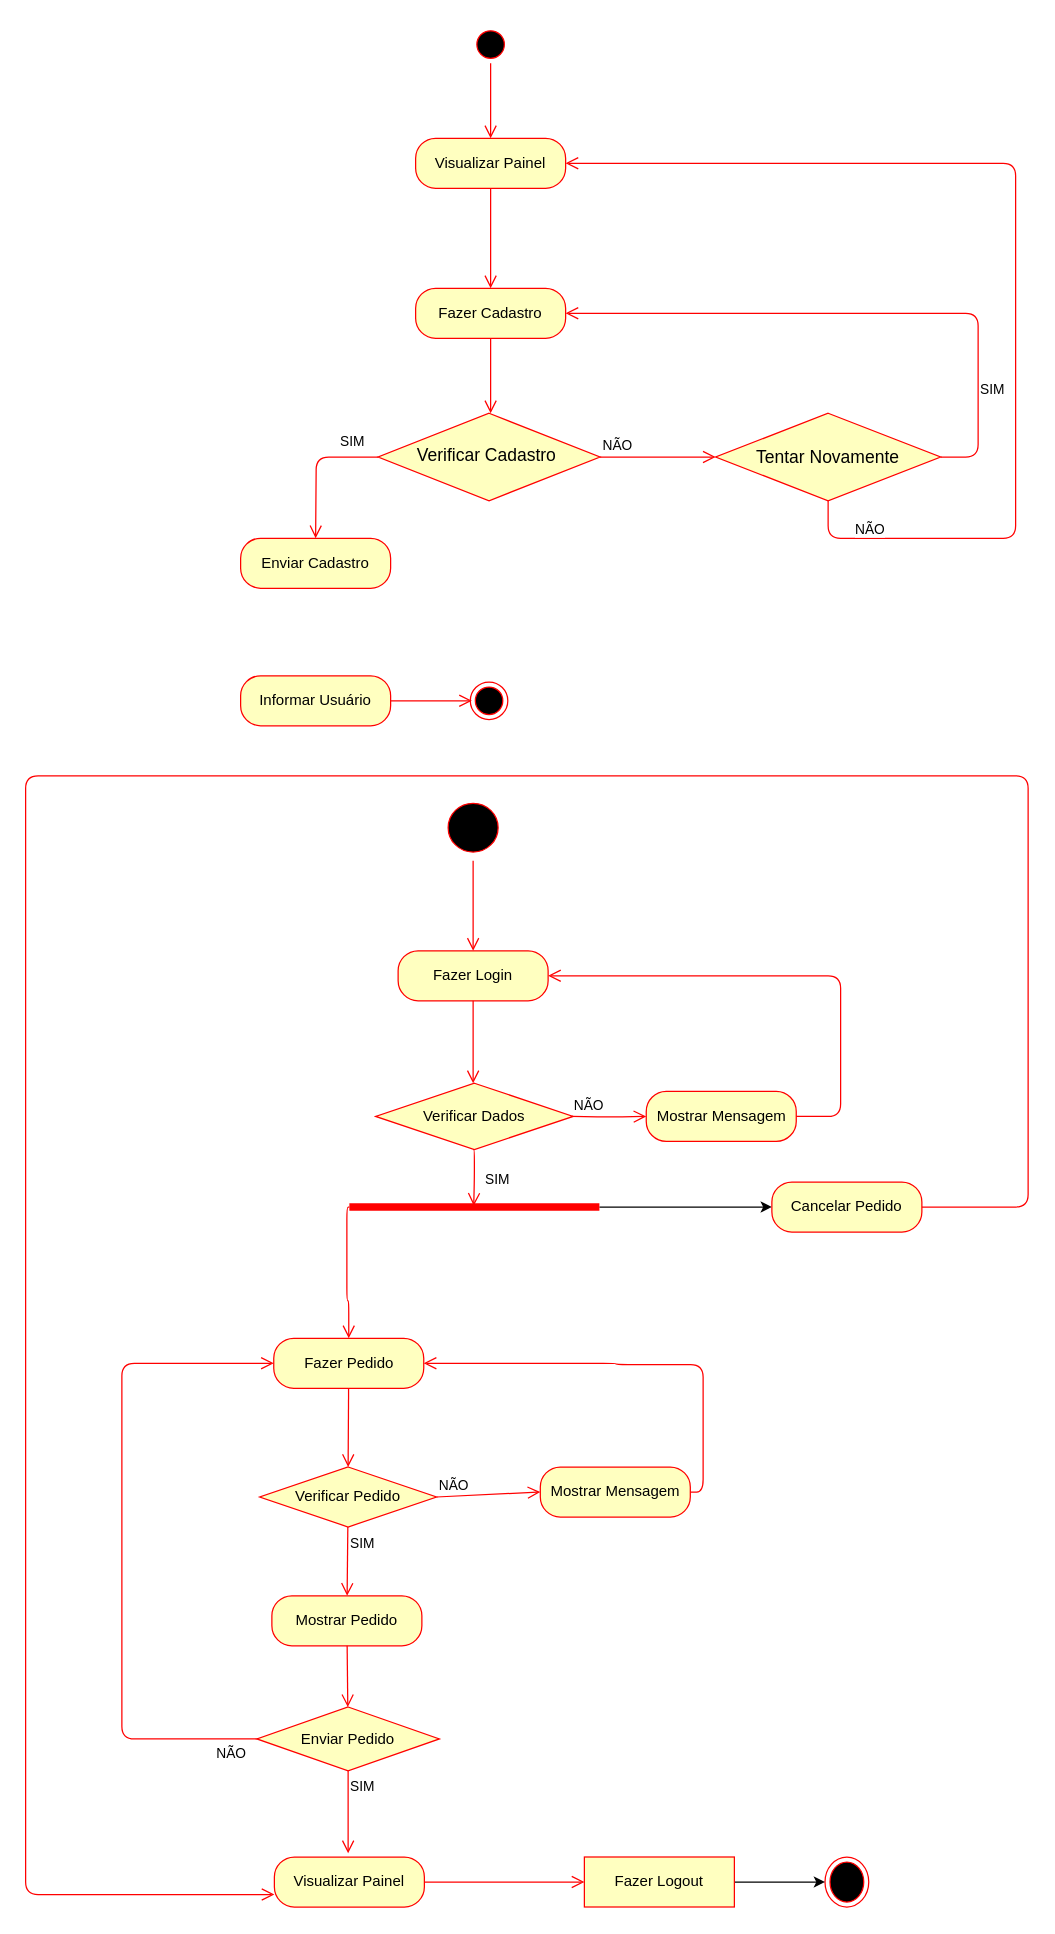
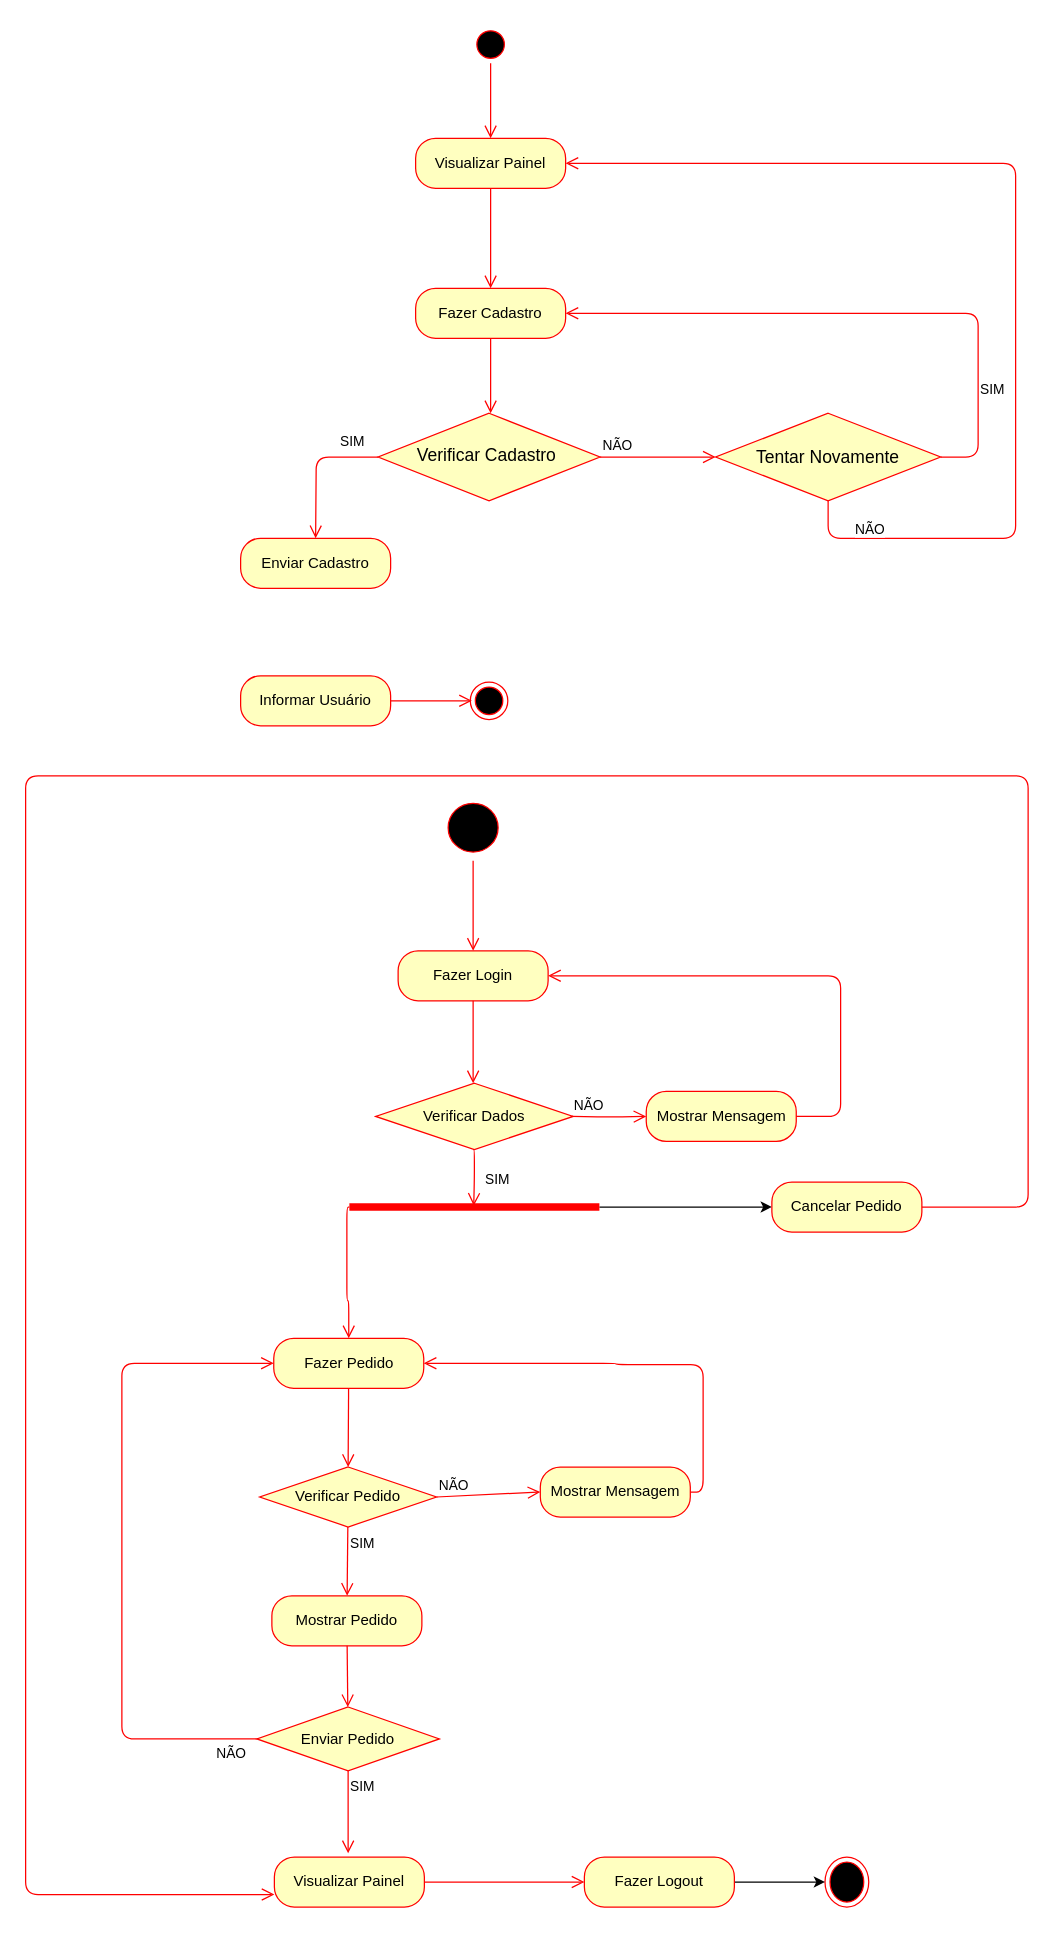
  <mxCell id="0" />
  <mxCell id="1" parent="0" />
  <mxCell id="2" value="" style="ellipse;html=1;shape=startState;fillColor=#000000;strokeColor=#ff0000;" parent="1" vertex="1"><mxGeometry x="377" y="20" width="30" height="30" as="geometry" /></mxCell>
  <mxCell id="3" value="" style="html=1;verticalAlign=bottom;endArrow=open;endSize=8;strokeColor=#ff0000;" parent="1" source="2" edge="1"><mxGeometry relative="1" as="geometry"><mxPoint x="392" y="110" as="targetPoint" /></mxGeometry></mxCell>
  <mxCell id="4" value="Fazer Cadastro" style="rounded=1;whiteSpace=wrap;html=1;arcSize=40;fontColor=#000000;fillColor=#ffffc0;strokeColor=#ff0000;" parent="1" vertex="1"><mxGeometry x="332" y="230" width="120" height="40" as="geometry" /></mxCell>
  <mxCell id="5" value="" style="html=1;verticalAlign=bottom;endArrow=open;endSize=8;strokeColor=#ff0000;" parent="1" source="4" edge="1"><mxGeometry relative="1" as="geometry"><mxPoint x="392" y="330" as="targetPoint" /></mxGeometry></mxCell>
  <mxCell id="6" value="&lt;span style=&quot;line-height: 107% ; font-family: &amp;#34;arial&amp;#34; , sans-serif&quot;&gt;&lt;font style=&quot;font-size: 14px&quot;&gt;Verificar Cadastro&amp;nbsp;&lt;/font&gt;&lt;/span&gt;" style="rhombus;whiteSpace=wrap;html=1;fillColor=#ffffc0;strokeColor=#ff0000;" parent="1" vertex="1"><mxGeometry x="302" y="330" width="177.5" height="70" as="geometry" /></mxCell>
  <mxCell id="7" value="NÃO" style="html=1;align=left;verticalAlign=bottom;endArrow=open;endSize=8;strokeColor=#ff0000;" parent="1" source="6" edge="1"><mxGeometry x="-1" relative="1" as="geometry"><mxPoint x="572" y="365" as="targetPoint" /></mxGeometry></mxCell>
  <mxCell id="8" value="SIM" style="edgeStyle=orthogonalEdgeStyle;html=1;align=left;verticalAlign=top;endArrow=open;endSize=8;strokeColor=#ff0000;" parent="1" source="6" edge="1"><mxGeometry x="-0.447" y="-25" relative="1" as="geometry"><mxPoint x="252" y="430" as="targetPoint" /><mxPoint as="offset" /></mxGeometry></mxCell>
  <mxCell id="9" value="&lt;font style=&quot;font-size: 14px&quot;&gt;Tentar Novamente&lt;/font&gt;" style="rhombus;whiteSpace=wrap;html=1;fillColor=#ffffc0;strokeColor=#ff0000;" parent="1" vertex="1"><mxGeometry x="572" y="330" width="180" height="70" as="geometry" /></mxCell>
  <mxCell id="10" value="SIM" style="edgeStyle=orthogonalEdgeStyle;html=1;align=left;verticalAlign=bottom;endArrow=open;endSize=8;strokeColor=#ff0000;entryX=1;entryY=0.5;entryDx=0;entryDy=0;" parent="1" source="9" target="4" edge="1"><mxGeometry x="-0.684" relative="1" as="geometry"><mxPoint x="502" y="250" as="targetPoint" /><Array as="points"><mxPoint x="782" y="365" /><mxPoint x="782" y="250" /></Array><mxPoint as="offset" /></mxGeometry></mxCell>
  <mxCell id="11" value="NÃO" style="edgeStyle=orthogonalEdgeStyle;html=1;align=left;verticalAlign=top;endArrow=open;endSize=8;strokeColor=#ff0000;entryX=1;entryY=0.5;entryDx=0;entryDy=0;" parent="1" source="9" target="12" edge="1"><mxGeometry x="-0.976" y="20" relative="1" as="geometry"><mxPoint x="482" y="140" as="targetPoint" /><Array as="points"><mxPoint x="662" y="430" /><mxPoint x="812" y="430" /><mxPoint x="812" y="130" /></Array><mxPoint as="offset" /></mxGeometry></mxCell>
  <mxCell id="12" value="Visualizar Painel" style="rounded=1;whiteSpace=wrap;html=1;arcSize=40;fontColor=#000000;fillColor=#ffffc0;strokeColor=#ff0000;" parent="1" vertex="1"><mxGeometry x="332" y="110" width="120" height="40" as="geometry" /></mxCell>
  <mxCell id="13" value="" style="html=1;verticalAlign=bottom;endArrow=open;endSize=8;strokeColor=#ff0000;entryX=0.5;entryY=0;entryDx=0;entryDy=0;" parent="1" source="12" target="4" edge="1"><mxGeometry relative="1" as="geometry"><mxPoint x="392" y="210" as="targetPoint" /></mxGeometry></mxCell>
  <mxCell id="14" value="Enviar Cadastro" style="rounded=1;whiteSpace=wrap;html=1;arcSize=40;fontColor=#000000;fillColor=#ffffc0;strokeColor=#ff0000;" parent="1" vertex="1"><mxGeometry x="192" y="430" width="120" height="40" as="geometry" /></mxCell>
  <mxCell id="15" value="Informar Usuário" style="rounded=1;whiteSpace=wrap;html=1;arcSize=40;fontColor=#000000;fillColor=#ffffc0;strokeColor=#ff0000;" parent="1" vertex="1"><mxGeometry x="192" y="540" width="120" height="40" as="geometry" /></mxCell>
  <mxCell id="16" value="" style="html=1;verticalAlign=bottom;endArrow=open;endSize=8;strokeColor=#ff0000;entryX=0.042;entryY=0.5;entryDx=0;entryDy=0;entryPerimeter=0;" parent="1" source="15" target="26" edge="1"><mxGeometry relative="1" as="geometry"><mxPoint x="372" y="560" as="targetPoint" /></mxGeometry></mxCell>
  <mxCell id="17" value="Fazer Login" style="rounded=1;whiteSpace=wrap;html=1;arcSize=40;fontColor=#000000;fillColor=#ffffc0;strokeColor=#ff0000;" parent="1" vertex="1"><mxGeometry x="318" y="760" width="120" height="40" as="geometry" /></mxCell>
  <mxCell id="18" value="" style="html=1;verticalAlign=bottom;endArrow=open;endSize=8;strokeColor=#ff0000;entryX=0.5;entryY=0;entryDx=0;entryDy=0;" parent="1" source="17" edge="1"><mxGeometry relative="1" as="geometry"><mxPoint x="378" y="866" as="targetPoint" /></mxGeometry></mxCell>
  <mxCell id="19" value="Verificar Dados" style="rhombus;whiteSpace=wrap;html=1;fillColor=#ffffc0;strokeColor=#ff0000;" parent="1" vertex="1"><mxGeometry x="300" y="866" width="158" height="53" as="geometry" /></mxCell>
  <mxCell id="20" value="NÃO" style="edgeStyle=orthogonalEdgeStyle;html=1;align=left;verticalAlign=bottom;endArrow=open;endSize=8;strokeColor=#ff0000;entryX=0;entryY=0.5;entryDx=0;entryDy=0;" parent="1" target="22" edge="1"><mxGeometry x="-1" relative="1" as="geometry"><mxPoint x="518.5" y="893" as="targetPoint" /><mxPoint x="457" y="892.5" as="sourcePoint" /></mxGeometry></mxCell>
  <mxCell id="21" value="SIM" style="edgeStyle=orthogonalEdgeStyle;html=1;align=left;verticalAlign=top;endArrow=open;endSize=8;strokeColor=#ff0000;" parent="1" edge="1"><mxGeometry x="-0.478" y="7" relative="1" as="geometry"><mxPoint x="378.5" y="964" as="targetPoint" /><mxPoint x="378" y="919" as="sourcePoint" /><Array as="points"><mxPoint x="379" y="919" /><mxPoint x="379" y="942" /></Array><mxPoint as="offset" /></mxGeometry></mxCell>
  <mxCell id="22" value="Mostrar Mensagem" style="rounded=1;whiteSpace=wrap;html=1;arcSize=40;fontColor=#000000;fillColor=#ffffc0;strokeColor=#ff0000;" parent="1" vertex="1"><mxGeometry x="516.5" y="872.5" width="120" height="40" as="geometry" /></mxCell>
  <mxCell id="23" value="" style="edgeStyle=orthogonalEdgeStyle;html=1;verticalAlign=bottom;endArrow=open;endSize=8;strokeColor=#ff0000;exitX=1;exitY=0.5;exitDx=0;exitDy=0;entryX=1;entryY=0.5;entryDx=0;entryDy=0;" parent="1" source="22" target="17" edge="1"><mxGeometry relative="1" as="geometry"><mxPoint x="580.5" y="974" as="targetPoint" /><Array as="points"><mxPoint x="672" y="893" /><mxPoint x="672" y="780" /></Array></mxGeometry></mxCell>
  <mxCell id="24" value="Fazer Pedido" style="rounded=1;whiteSpace=wrap;html=1;arcSize=40;fontColor=#000000;fillColor=#ffffc0;strokeColor=#ff0000;" parent="1" vertex="1"><mxGeometry x="218.5" y="1070" width="120" height="40" as="geometry" /></mxCell>
  <mxCell id="25" value="" style="html=1;verticalAlign=bottom;endArrow=open;endSize=8;strokeColor=#ff0000;entryX=0.5;entryY=0;entryDx=0;entryDy=0;" parent="1" source="24" target="27" edge="1"><mxGeometry relative="1" as="geometry"><mxPoint x="278" y="1161" as="targetPoint" /></mxGeometry></mxCell>
  <mxCell id="26" value="" style="ellipse;html=1;shape=endState;fillColor=#000000;strokeColor=#ff0000;" parent="1" vertex="1"><mxGeometry x="375.75" y="545" width="30" height="30" as="geometry" /></mxCell>
  <mxCell id="27" value="Verificar Pedido" style="rhombus;whiteSpace=wrap;html=1;fillColor=#ffffc0;strokeColor=#ff0000;" parent="1" vertex="1"><mxGeometry x="207.25" y="1173" width="141.5" height="48" as="geometry" /></mxCell>
  <mxCell id="28" value="NÃO" style="html=1;align=left;verticalAlign=bottom;endArrow=open;endSize=8;strokeColor=#ff0000;entryX=0;entryY=0.5;entryDx=0;entryDy=0;exitX=1;exitY=0.5;exitDx=0;exitDy=0;" parent="1" source="27" target="30" edge="1"><mxGeometry x="-1" relative="1" as="geometry"><mxPoint x="421" y="1193" as="targetPoint" /></mxGeometry></mxCell>
  <mxCell id="29" value="SIM" style="html=1;align=left;verticalAlign=top;endArrow=open;endSize=8;strokeColor=#ff0000;" parent="1" source="27" target="32" edge="1"><mxGeometry x="-1" relative="1" as="geometry"><mxPoint x="277" y="1290" as="targetPoint" /></mxGeometry></mxCell>
  <mxCell id="30" value="Mostrar Mensagem" style="rounded=1;whiteSpace=wrap;html=1;arcSize=40;fontColor=#000000;fillColor=#ffffc0;strokeColor=#ff0000;" parent="1" vertex="1"><mxGeometry x="431.75" y="1173" width="120" height="40" as="geometry" /></mxCell>
  <mxCell id="31" value="" style="edgeStyle=orthogonalEdgeStyle;html=1;verticalAlign=bottom;endArrow=open;endSize=8;strokeColor=#ff0000;exitX=1;exitY=0.5;exitDx=0;exitDy=0;entryX=1;entryY=0.5;entryDx=0;entryDy=0;" parent="1" source="30" target="24" edge="1"><mxGeometry relative="1" as="geometry"><mxPoint x="491.75" y="1278" as="targetPoint" /><Array as="points"><mxPoint x="562" y="1193" /><mxPoint x="562" y="1091" /><mxPoint x="492" y="1091" /><mxPoint x="492" y="1090" /></Array></mxGeometry></mxCell>
  <mxCell id="32" value="Mostrar Pedido" style="rounded=1;whiteSpace=wrap;html=1;arcSize=40;fontColor=#000000;fillColor=#ffffc0;strokeColor=#ff0000;" parent="1" vertex="1"><mxGeometry x="217" y="1276" width="120" height="40" as="geometry" /></mxCell>
  <mxCell id="33" value="" style="html=1;verticalAlign=bottom;endArrow=open;endSize=8;strokeColor=#ff0000;" parent="1" source="32" target="34" edge="1"><mxGeometry relative="1" as="geometry"><mxPoint x="277" y="1390" as="targetPoint" /></mxGeometry></mxCell>
  <mxCell id="34" value="Enviar Pedido" style="rhombus;whiteSpace=wrap;html=1;fillColor=#ffffc0;strokeColor=#ff0000;" parent="1" vertex="1"><mxGeometry x="205" y="1365" width="146" height="51" as="geometry" /></mxCell>
  <mxCell id="35" value="NÃO" style="edgeStyle=orthogonalEdgeStyle;html=1;align=left;verticalAlign=bottom;endArrow=open;endSize=8;strokeColor=#ff0000;exitX=0;exitY=0.5;exitDx=0;exitDy=0;entryX=0;entryY=0.5;entryDx=0;entryDy=0;" parent="1" source="34" target="24" edge="1"><mxGeometry x="-0.87" y="20" relative="1" as="geometry"><mxPoint x="97" y="1083" as="targetPoint" /><mxPoint x="200" y="1391" as="sourcePoint" /><Array as="points"><mxPoint x="97" y="1391" /><mxPoint x="97" y="1090" /></Array><mxPoint as="offset" /></mxGeometry></mxCell>
  <mxCell id="36" value="SIM" style="html=1;align=left;verticalAlign=top;endArrow=open;endSize=8;strokeColor=#ff0000;" parent="1" source="34" edge="1"><mxGeometry x="-1" relative="1" as="geometry"><mxPoint x="278" y="1482" as="targetPoint" /></mxGeometry></mxCell>
  <mxCell id="37" value="Visualizar Painel" style="rounded=1;whiteSpace=wrap;html=1;arcSize=40;fontColor=#000000;fillColor=#ffffc0;strokeColor=#ff0000;" parent="1" vertex="1"><mxGeometry x="219" y="1485" width="120" height="40" as="geometry" /></mxCell>
  <mxCell id="38" value="" style="html=1;verticalAlign=bottom;endArrow=open;endSize=8;strokeColor=#ff0000;exitX=1;exitY=0.5;exitDx=0;exitDy=0;entryX=0;entryY=0.5;entryDx=0;entryDy=0;" parent="1" source="37" target="46" edge="1"><mxGeometry relative="1" as="geometry"><mxPoint x="442" y="1505" as="targetPoint" /></mxGeometry></mxCell>
  <mxCell id="39" style="edgeStyle=none;rounded=0;orthogonalLoop=1;jettySize=auto;html=1;exitX=1;exitY=0.5;exitDx=0;exitDy=0;exitPerimeter=0;" parent="1" source="40" edge="1"><mxGeometry relative="1" as="geometry"><mxPoint x="617" y="965" as="targetPoint" /></mxGeometry></mxCell>
  <mxCell id="40" value="" style="shape=line;html=1;strokeWidth=6;strokeColor=#ff0000;" parent="1" vertex="1"><mxGeometry x="279" y="960" width="200" height="10" as="geometry" /></mxCell>
  <mxCell id="41" value="" style="edgeStyle=orthogonalEdgeStyle;html=1;verticalAlign=bottom;endArrow=open;endSize=8;strokeColor=#ff0000;entryX=0.5;entryY=0;entryDx=0;entryDy=0;" parent="1" source="40" target="24" edge="1"><mxGeometry relative="1" as="geometry"><mxPoint x="277" y="1060" as="targetPoint" /><Array as="points"><mxPoint x="277" y="965" /><mxPoint x="277" y="1040" /><mxPoint x="279" y="1040" /></Array></mxGeometry></mxCell>
  <mxCell id="42" value="Cancelar Pedido" style="rounded=1;whiteSpace=wrap;html=1;arcSize=40;fontColor=#000000;fillColor=#ffffc0;strokeColor=#ff0000;" parent="1" vertex="1"><mxGeometry x="617" y="945" width="120" height="40" as="geometry" /></mxCell>
  <mxCell id="43" value="" style="edgeStyle=orthogonalEdgeStyle;html=1;verticalAlign=bottom;endArrow=open;endSize=8;strokeColor=#ff0000;entryX=0;entryY=0.75;entryDx=0;entryDy=0;" parent="1" source="42" target="37" edge="1"><mxGeometry relative="1" as="geometry"><mxPoint x="62" y="1410" as="targetPoint" /><Array as="points"><mxPoint x="822" y="965" /><mxPoint x="822" y="620" /><mxPoint x="20" y="620" /><mxPoint x="20" y="1515" /></Array></mxGeometry></mxCell>
  <mxCell id="44" value="" style="ellipse;html=1;shape=endState;fillColor=#000000;strokeColor=#ff0000;" parent="1" vertex="1"><mxGeometry x="659.5" y="1485" width="35" height="40" as="geometry" /></mxCell>
  <mxCell id="45" style="edgeStyle=orthogonalEdgeStyle;rounded=0;orthogonalLoop=1;jettySize=auto;html=1;exitX=1;exitY=0.5;exitDx=0;exitDy=0;entryX=0;entryY=0.5;entryDx=0;entryDy=0;" parent="1" source="46" target="44" edge="1"><mxGeometry relative="1" as="geometry" /></mxCell>
- <mxCell id="46" value="Fazer Logout" style="whiteSpace=wrap;html=1;arcSize=40;fontColor=#000000;fillColor=#ffffc0;strokeColor=#ff0000;rounded=0;" parent="1" vertex="1"><mxGeometry x="467" y="1485" width="120" height="40" as="geometry" /></mxCell>
+ <mxCell id="46" value="Fazer Logout" style="rounded=1;whiteSpace=wrap;html=1;arcSize=40;fontColor=#000000;fillColor=#ffffc0;strokeColor=#ff0000;" parent="1" vertex="1"><mxGeometry x="467" y="1485" width="120" height="40" as="geometry" /></mxCell>
  <mxCell id="47" value="" style="ellipse;html=1;shape=startState;fillColor=#000000;strokeColor=#ff0000;" parent="1" vertex="1"><mxGeometry x="354" y="638" width="48" height="47" as="geometry" /></mxCell>
  <mxCell id="48" value="" style="html=1;verticalAlign=bottom;endArrow=open;endSize=8;strokeColor=#ff0000;entryX=0.5;entryY=0;entryDx=0;entryDy=0;" parent="1" target="17" edge="1"><mxGeometry relative="1" as="geometry"><mxPoint x="378" y="736" as="targetPoint" /><mxPoint x="378" y="688" as="sourcePoint" /></mxGeometry></mxCell>
  <mxCell id="49" style="edgeStyle=none;rounded=0;orthogonalLoop=1;jettySize=auto;html=1;exitX=1;exitY=0;exitDx=0;exitDy=0;" parent="1" source="47" target="47" edge="1"><mxGeometry relative="1" as="geometry" /></mxCell>
